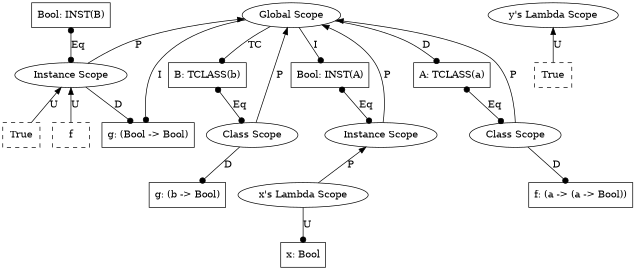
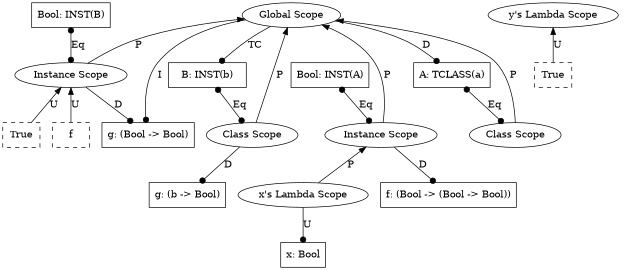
  graph {
    node [shape=box]
    edge [dir=forward arrowhead=dot]
    n1 [label=True style=dashed]
    n2 [label=f style=dashed]
    n3 [label="g: (Bool -> Bool)"]
    n4 [label="Instance Scope" shape=ellipse]
    n5 [label="Bool: INST(B)"]
    n6 [label="g: (b -> Bool)"]
    n7 [label="Class Scope" shape=ellipse]
-   n8 [label="B: TCLASS(b)"]
+   n8 [label="B: INST(b)"]
    n9 [label=True style=dashed]
    n10 [label="y's Lambda Scope" shape=ellipse]
    n11 [label="x: Bool"]
    n12 [label="x's Lambda Scope" shape=ellipse]
+   n13 [label="f: (Bool -> (Bool -> Bool))"]
    n14 [label="Instance Scope" shape=ellipse]
    n15 [label="Bool: INST(A)"]
-   n16 [label="f: (a -> (a -> Bool))"]
    n17 [label="Class Scope" shape=ellipse]
    n18 [label="A: TCLASS(a)"]
    n19 [label="Global Scope" shape=ellipse]
    n4 -- n1 [dir=back label=U arrowhead=""]
    n4 -- n2 [dir=back label=U arrowhead=""]
    n4 -- n3 [label=D]
    n5 -- n4 [arrowtail=dot dir=both label=Eq]
    n7 -- n6 [label=D]
    n8 -- n7 [arrowtail=dot dir=both label=Eq]
    n10 -- n9 [dir=back label=U arrowhead=""]
    n12 -- n11 [label=U]
    n14 -- n12 [dir=back label=P arrowhead=""]
+   n14 -- n13 [label=D]
    n15 -- n14 [arrowtail=dot dir=both label=Eq]
-   n17 -- n16 [label=D]
    n18 -- n17 [arrowtail=dot dir=both label=Eq]
    n19 -- n3 [label=I]
    n19 -- n4 [dir=back label=P arrowhead=""]
    n19 -- n7 [dir=back label=P arrowhead=""]
    n19 -- n8 [label=TC]
    n19 -- n14 [dir=back label=P arrowhead=""]
-   n19 -- n15 [label=I]
    n19 -- n17 [dir=back label=P arrowhead=""]
    n19 -- n18 [label=D]
  }
